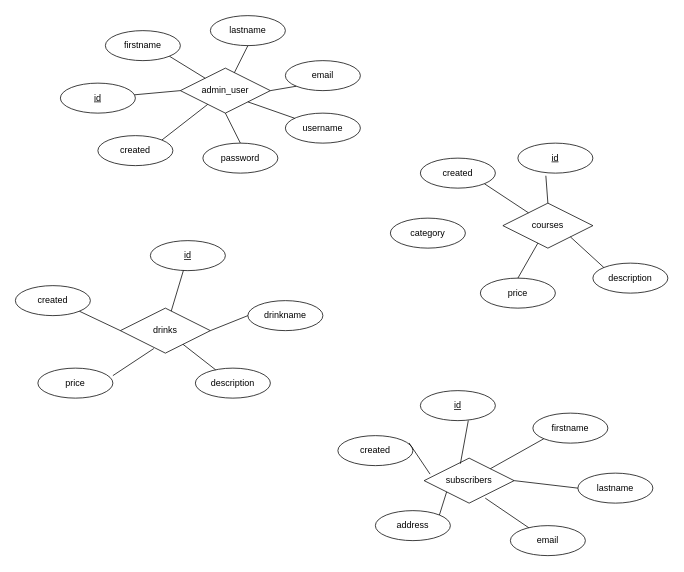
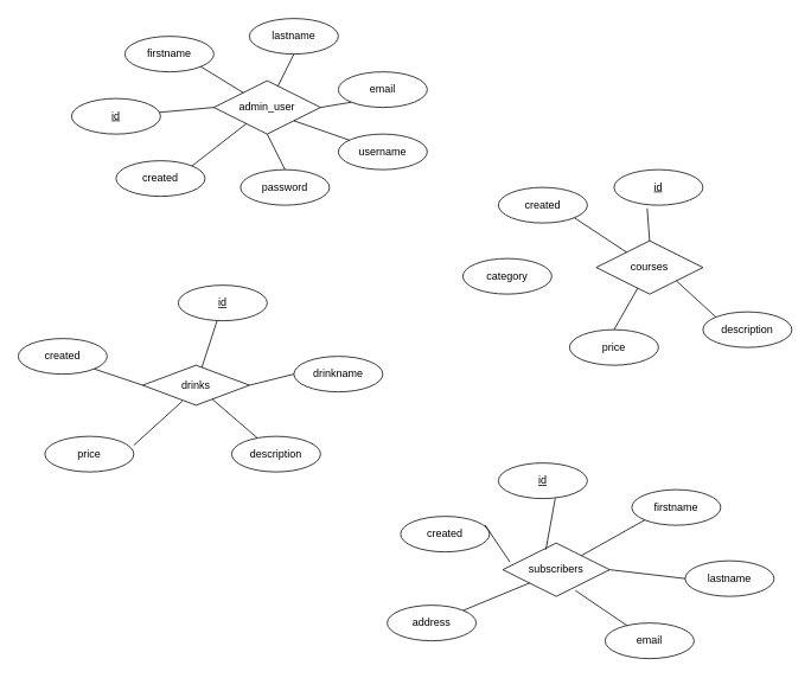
  <mxCell id="0" />
  <mxCell id="1" parent="0" />
  <mxCell id="2" value="admin_user" style="shape=rhombus;perimeter=rhombusPerimeter;whiteSpace=wrap;html=1;align=center;" vertex="1" parent="1"><mxGeometry x="240" y="90" width="120" height="60" as="geometry" /></mxCell>
  <mxCell id="3" value="email" style="ellipse;whiteSpace=wrap;html=1;align=center;" vertex="1" parent="1"><mxGeometry x="380" y="80" width="100" height="40" as="geometry" /></mxCell>
  <mxCell id="4" value="lastname" style="ellipse;whiteSpace=wrap;html=1;align=center;" vertex="1" parent="1"><mxGeometry x="280" y="20" width="100" height="40" as="geometry" /></mxCell>
  <mxCell id="5" value="firstname" style="ellipse;whiteSpace=wrap;html=1;align=center;" vertex="1" parent="1"><mxGeometry y="40" width="100" height="40" as="geometry" x="140" /></mxCell>
  <mxCell id="6" value="username" style="ellipse;whiteSpace=wrap;html=1;align=center;" vertex="1" parent="1"><mxGeometry x="380" y="150" width="100" height="40" as="geometry" /></mxCell>
  <mxCell id="7" value="password" style="ellipse;whiteSpace=wrap;html=1;align=center;" vertex="1" parent="1"><mxGeometry x="270" y="190" width="100" height="40" as="geometry" /></mxCell>
  <mxCell id="8" value="created" style="ellipse;whiteSpace=wrap;html=1;align=center;" vertex="1" parent="1"><mxGeometry x="130" y="180" width="100" height="40" as="geometry" /></mxCell>
  <mxCell id="9" value="id" style="ellipse;whiteSpace=wrap;html=1;align=center;fontStyle=4;" vertex="1" parent="1"><mxGeometry x="80" y="110" width="100" height="40" as="geometry" /></mxCell>
  <mxCell id="10" value="" style="endArrow=none;html=1;rounded=0;entryX=1;entryY=0;entryDx=0;entryDy=0;" edge="1" parent="1" source="2" target="8"><mxGeometry relative="1" as="geometry"><mxPoint x="480" y="220" as="sourcePoint" /><mxPoint x="640" y="220" as="targetPoint" /></mxGeometry></mxCell>
  <mxCell id="11" value="" style="endArrow=none;html=1;rounded=0;exitX=0;exitY=0.5;exitDx=0;exitDy=0;" edge="1" parent="1" source="2" target="9"><mxGeometry relative="1" as="geometry"><mxPoint x="480" y="220" as="sourcePoint" /><mxPoint x="640" y="220" as="targetPoint" /></mxGeometry></mxCell>
  <mxCell id="12" value="" style="endArrow=none;html=1;rounded=0;exitX=0.5;exitY=1;exitDx=0;exitDy=0;entryX=0.5;entryY=0;entryDx=0;entryDy=0;" edge="1" parent="1" source="2" target="7"><mxGeometry relative="1" as="geometry"><mxPoint x="480" y="220" as="sourcePoint" /><mxPoint x="640" y="220" as="targetPoint" /></mxGeometry></mxCell>
  <mxCell id="13" value="" style="endArrow=none;html=1;rounded=0;exitX=1;exitY=1;exitDx=0;exitDy=0;" edge="1" parent="1" source="2" target="6"><mxGeometry relative="1" as="geometry"><mxPoint x="480" y="220" as="sourcePoint" /><mxPoint x="640" y="220" as="targetPoint" /></mxGeometry></mxCell>
  <mxCell id="14" value="" style="endArrow=none;html=1;rounded=0;entryX=0;entryY=1;entryDx=0;entryDy=0;exitX=1;exitY=0.5;exitDx=0;exitDy=0;" edge="1" parent="1" source="2" target="3"><mxGeometry relative="1" as="geometry"><mxPoint x="480" y="220" as="sourcePoint" /><mxPoint x="640" y="220" as="targetPoint" /></mxGeometry></mxCell>
  <mxCell id="15" value="" style="endArrow=none;html=1;rounded=0;exitX=0.5;exitY=1;exitDx=0;exitDy=0;" edge="1" parent="1" source="4" target="2"><mxGeometry relative="1" as="geometry"><mxPoint x="480" y="220" as="sourcePoint" /><mxPoint x="640" y="220" as="targetPoint" /></mxGeometry></mxCell>
  <mxCell id="16" value="" style="endArrow=none;html=1;rounded=0;exitX=1;exitY=1;exitDx=0;exitDy=0;" edge="1" parent="1" source="5" target="2"><mxGeometry relative="1" as="geometry"><mxPoint x="480" y="220" as="sourcePoint" /><mxPoint x="640" y="220" as="targetPoint" /></mxGeometry></mxCell>
  <mxCell id="17" value="courses" style="shape=rhombus;perimeter=rhombusPerimeter;whiteSpace=wrap;html=1;align=center;" vertex="1" parent="1"><mxGeometry x="670" y="270" width="120" height="60" as="geometry" /></mxCell>
  <mxCell id="18" value="created" style="ellipse;whiteSpace=wrap;html=1;align=center;" vertex="1" parent="1"><mxGeometry x="560" y="210" width="100" height="40" as="geometry" /></mxCell>
  <mxCell id="19" value="category" style="ellipse;whiteSpace=wrap;html=1;align=center;" vertex="1" parent="1"><mxGeometry x="520" y="290" width="100" height="40" as="geometry" /></mxCell>
  <mxCell id="20" value="price" style="ellipse;whiteSpace=wrap;html=1;align=center;" vertex="1" parent="1"><mxGeometry x="640" y="370" width="100" height="40" as="geometry" /></mxCell>
  <mxCell id="21" value="description" style="ellipse;whiteSpace=wrap;html=1;align=center;" vertex="1" parent="1"><mxGeometry x="790" y="350" width="100" height="40" as="geometry" /></mxCell>
  <mxCell id="22" value="id" style="ellipse;whiteSpace=wrap;html=1;align=center;fontStyle=4;" vertex="1" parent="1"><mxGeometry x="690" y="190" width="100" height="40" as="geometry" /></mxCell>
  <mxCell id="23" value="" style="endArrow=none;html=1;rounded=0;entryX=0;entryY=0;entryDx=0;entryDy=0;exitX=1;exitY=1;exitDx=0;exitDy=0;" edge="1" parent="1" source="17" target="21"><mxGeometry relative="1" as="geometry"><mxPoint x="480" y="220" as="sourcePoint" /><mxPoint x="640" y="220" as="targetPoint" /></mxGeometry></mxCell>
  <mxCell id="24" value="" style="endArrow=none;html=1;rounded=0;entryX=0.5;entryY=0;entryDx=0;entryDy=0;" edge="1" parent="1" source="17" target="20"><mxGeometry relative="1" as="geometry"><mxPoint x="480" y="220" as="sourcePoint" /><mxPoint x="640" y="220" as="targetPoint" /></mxGeometry></mxCell>
  <mxCell id="25" value="" style="endArrow=none;html=1;rounded=0;entryX=1;entryY=1;entryDx=0;entryDy=0;" edge="1" parent="1" source="17" target="18"><mxGeometry relative="1" as="geometry"><mxPoint x="480" y="220" as="sourcePoint" /><mxPoint x="640" y="220" as="targetPoint" /></mxGeometry></mxCell>
  <mxCell id="26" value="" style="endArrow=none;html=1;rounded=0;entryX=0.373;entryY=1.087;entryDx=0;entryDy=0;entryPerimeter=0;exitX=0.5;exitY=0;exitDx=0;exitDy=0;" edge="1" parent="1" source="17" target="22"><mxGeometry relative="1" as="geometry"><mxPoint x="480" y="220" as="sourcePoint" /><mxPoint x="640" y="220" as="targetPoint" /></mxGeometry></mxCell>
- <mxCell id="27" value="drinks" style="shape=rhombus;perimeter=rhombusPerimeter;whiteSpace=wrap;html=1;align=center;" vertex="1" parent="1"><mxGeometry x="160" y="410" width="120" height="60" as="geometry" /></mxCell>
+ <mxCell id="27" value="drinks" style="shape=rhombus;perimeter=rhombusPerimeter;whiteSpace=wrap;html=1;align=center;" vertex="1" parent="1"><mxGeometry x="160" y="410" width="120" height="45" as="geometry" /></mxCell>
  <mxCell id="28" value="id" style="ellipse;whiteSpace=wrap;html=1;align=center;fontStyle=4;" vertex="1" parent="1"><mxGeometry x="200" y="320" width="100" height="40" as="geometry" /></mxCell>
  <mxCell id="29" value="drinkname" style="ellipse;whiteSpace=wrap;html=1;align=center;" vertex="1" parent="1"><mxGeometry x="330" y="400" width="100" height="40" as="geometry" /></mxCell>
  <mxCell id="30" value="created" style="ellipse;whiteSpace=wrap;html=1;align=center;" vertex="1" parent="1"><mxGeometry x="20" y="380" width="100" height="40" as="geometry" /></mxCell>
  <mxCell id="31" value="description" style="ellipse;whiteSpace=wrap;html=1;align=center;" vertex="1" parent="1"><mxGeometry x="260" y="490" width="100" height="40" as="geometry" /></mxCell>
  <mxCell id="32" value="price" style="ellipse;whiteSpace=wrap;html=1;align=center;" vertex="1" parent="1"><mxGeometry x="50" y="490" width="100" height="40" as="geometry" /></mxCell>
  <mxCell id="33" value="" style="endArrow=none;html=1;rounded=0;exitX=1;exitY=0.25;exitDx=0;exitDy=0;exitPerimeter=0;entryX=0.372;entryY=0.898;entryDx=0;entryDy=0;entryPerimeter=0;" edge="1" parent="1" source="32" target="27"><mxGeometry relative="1" as="geometry"><mxPoint x="480" y="490" as="sourcePoint" /><mxPoint x="640" y="490" as="targetPoint" /></mxGeometry></mxCell>
  <mxCell id="34" value="" style="endArrow=none;html=1;rounded=0;" edge="1" parent="1" source="31" target="27"><mxGeometry relative="1" as="geometry"><mxPoint x="480" y="490" as="sourcePoint" /><mxPoint x="640" y="490" as="targetPoint" /></mxGeometry></mxCell>
  <mxCell id="35" value="" style="endArrow=none;html=1;rounded=0;exitX=1;exitY=0.5;exitDx=0;exitDy=0;entryX=0;entryY=0.5;entryDx=0;entryDy=0;" edge="1" parent="1" source="27" target="29"><mxGeometry relative="1" as="geometry"><mxPoint x="480" y="490" as="sourcePoint" /><mxPoint x="640" y="490" as="targetPoint" /></mxGeometry></mxCell>
  <mxCell id="36" value="" style="endArrow=none;html=1;rounded=0;" edge="1" parent="1" source="28" target="27"><mxGeometry relative="1" as="geometry"><mxPoint x="480" y="490" as="sourcePoint" /><mxPoint x="640" y="490" as="targetPoint" /></mxGeometry></mxCell>
  <mxCell id="37" value="" style="endArrow=none;html=1;rounded=0;exitX=1;exitY=1;exitDx=0;exitDy=0;entryX=0;entryY=0.5;entryDx=0;entryDy=0;" edge="1" parent="1" source="30" target="27"><mxGeometry relative="1" as="geometry"><mxPoint x="480" y="490" as="sourcePoint" /><mxPoint x="640" y="490" as="targetPoint" /></mxGeometry></mxCell>
  <mxCell id="38" value="subscribers" style="shape=rhombus;perimeter=rhombusPerimeter;whiteSpace=wrap;html=1;align=center;" vertex="1" parent="1"><mxGeometry x="565" y="610" width="120" height="60" as="geometry" /></mxCell>
  <mxCell id="39" value="id" style="ellipse;whiteSpace=wrap;html=1;align=center;fontStyle=4;" vertex="1" parent="1"><mxGeometry x="560" y="520" width="100" height="40" as="geometry" /></mxCell>
  <mxCell id="40" value="firstname" style="ellipse;whiteSpace=wrap;html=1;align=center;" vertex="1" parent="1"><mxGeometry x="710" y="550" width="100" height="40" as="geometry" /></mxCell>
  <mxCell id="41" value="created" style="ellipse;whiteSpace=wrap;html=1;align=center;" vertex="1" parent="1"><mxGeometry x="450" y="580" width="100" height="40" as="geometry" /></mxCell>
  <mxCell id="42" value="lastname" style="ellipse;whiteSpace=wrap;html=1;align=center;" vertex="1" parent="1"><mxGeometry x="770" y="630" width="100" height="40" as="geometry" /></mxCell>
  <mxCell id="43" value="email" style="ellipse;whiteSpace=wrap;html=1;align=center;" vertex="1" parent="1"><mxGeometry x="680" y="700" width="100" height="40" as="geometry" /></mxCell>
- <mxCell id="44" value="address" style="ellipse;whiteSpace=wrap;html=1;align=center;" vertex="1" parent="1"><mxGeometry x="500" y="680" width="100" height="40" as="geometry" /></mxCell>
+ <mxCell id="44" value="address" style="ellipse;whiteSpace=wrap;html=1;align=center;" vertex="1" parent="1"><mxGeometry x="435" y="680" width="100" height="40" as="geometry" /></mxCell>
  <mxCell id="45" value="" style="endArrow=none;html=1;rounded=0;entryX=0;entryY=1;entryDx=0;entryDy=0;" edge="1" parent="1" source="38" target="40"><mxGeometry relative="1" as="geometry"><mxPoint x="480" y="490" as="sourcePoint" /><mxPoint x="640" y="490" as="targetPoint" /></mxGeometry></mxCell>
  <mxCell id="46" value="" style="endArrow=none;html=1;rounded=0;entryX=0;entryY=0.5;entryDx=0;entryDy=0;exitX=1;exitY=0.5;exitDx=0;exitDy=0;" edge="1" parent="1" source="38" target="42"><mxGeometry relative="1" as="geometry"><mxPoint x="480" y="490" as="sourcePoint" /><mxPoint x="640" y="490" as="targetPoint" /></mxGeometry></mxCell>
  <mxCell id="47" value="" style="endArrow=none;html=1;rounded=0;exitX=0.679;exitY=0.889;exitDx=0;exitDy=0;exitPerimeter=0;" edge="1" parent="1" source="38" target="43"><mxGeometry relative="1" as="geometry"><mxPoint x="480" y="490" as="sourcePoint" /><mxPoint x="640" y="490" as="targetPoint" /></mxGeometry></mxCell>
  <mxCell id="48" value="" style="endArrow=none;html=1;rounded=0;exitX=1;exitY=0;exitDx=0;exitDy=0;entryX=0;entryY=1;entryDx=0;entryDy=0;" edge="1" parent="1" source="44" target="38"><mxGeometry relative="1" as="geometry"><mxPoint x="480" y="490" as="sourcePoint" /><mxPoint x="640" y="490" as="targetPoint" /></mxGeometry></mxCell>
  <mxCell id="49" value="" style="endArrow=none;html=1;rounded=0;entryX=0.949;entryY=0.243;entryDx=0;entryDy=0;entryPerimeter=0;exitX=0.066;exitY=0.356;exitDx=0;exitDy=0;exitPerimeter=0;" edge="1" parent="1" source="38" target="41"><mxGeometry relative="1" as="geometry"><mxPoint x="480" y="490" as="sourcePoint" /><mxPoint x="640" y="490" as="targetPoint" /></mxGeometry></mxCell>
  <mxCell id="50" value="" style="endArrow=none;html=1;rounded=0;entryX=0.639;entryY=0.997;entryDx=0;entryDy=0;entryPerimeter=0;exitX=0.403;exitY=0.124;exitDx=0;exitDy=0;exitPerimeter=0;" edge="1" parent="1" source="38" target="39"><mxGeometry relative="1" as="geometry"><mxPoint x="480" y="490" as="sourcePoint" /><mxPoint x="640" y="490" as="targetPoint" /></mxGeometry></mxCell>
